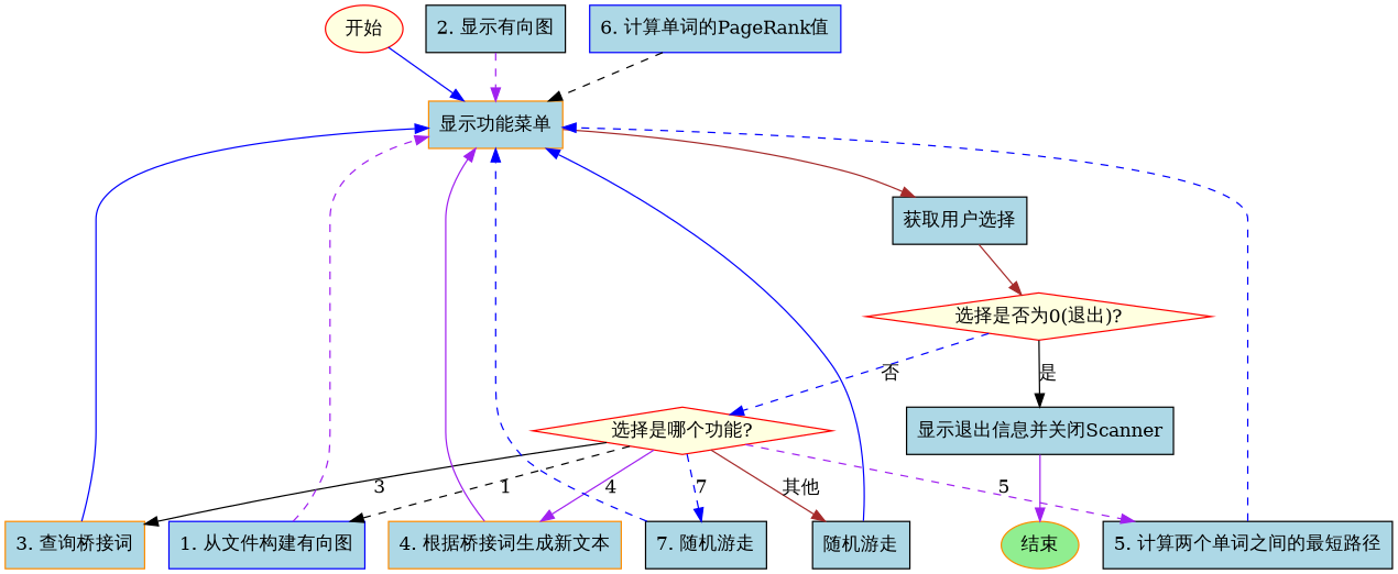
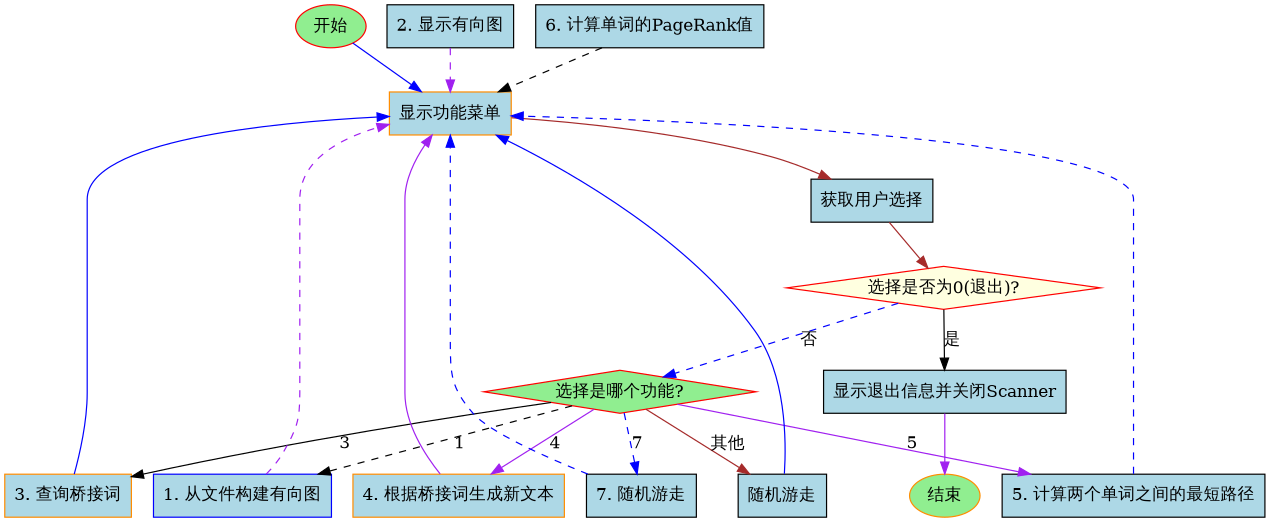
  digraph {
    rankdir=TB
    node [color=black fillcolor=lightblue shape=box style=filled]
    edge [color=blue style=solid]
-   n1 [color=red fillcolor=lightyellow label="开始" shape=oval]
+   n1 [color=red fillcolor=lightgreen label="开始" shape=oval]
    n2 [color=darkorange label="显示功能菜单"]
    n3 [label="获取用户选择"]
    n4 [color=red fillcolor=lightyellow label="选择是否为0(退出)?" shape=diamond]
    n5 [label="显示退出信息并关闭Scanner"]
-   n6 [color=red fillcolor=lightyellow label="选择是哪个功能?" shape=diamond width=2]
+   n6 [color=red fillcolor=lightgreen label="选择是哪个功能?" shape=diamond width=2]
    n7 [color=darkorange fillcolor=lightgreen label="结束" shape=oval]
    n8 [color=blue label="1. 从文件构建有向图"]
    n9 [color=darkorange label="3. 查询桥接词"]
    n10 [color=darkorange label="4. 根据桥接词生成新文本"]
    n11 [label="5. 计算两个单词之间的最短路径"]
    n12 [label="7. 随机游走"]
    n13 [label="随机游走"]
    n14 [label="2. 显示有向图"]
-   n15 [color=blue label="6. 计算单词的PageRank值"]
+   n15 [label="6. 计算单词的PageRank值"]
    n1 -> n2
    n2 -> n3 [color=brown]
    n3 -> n4 [color=brown]
    n4 -> n5 [color=black label="是"]
    n4 -> n6 [label="否" style=dashed]
    n5 -> n7 [color=purple]
    n6 -> n8 [color=black label=1 style=dashed]
    n6 -> n9 [color=black label=3]
    n6 -> n10 [color=purple label=4]
-   n6 -> n11 [color=purple label=5 style=dashed]
+   n6 -> n11 [color=purple label=5]
    n6 -> n12 [label=7 style=dashed]
    n6 -> n13 [color=brown label="其他"]
    n8 -> n2 [color=purple style=dashed]
    n9 -> n2
    n10 -> n2 [color=purple]
    n11 -> n2 [style=dashed]
    n12 -> n2 [style=dashed]
    n13 -> n2
    n14 -> n2 [color=purple style=dashed]
    n15 -> n2 [color=black style=dashed]
  }
